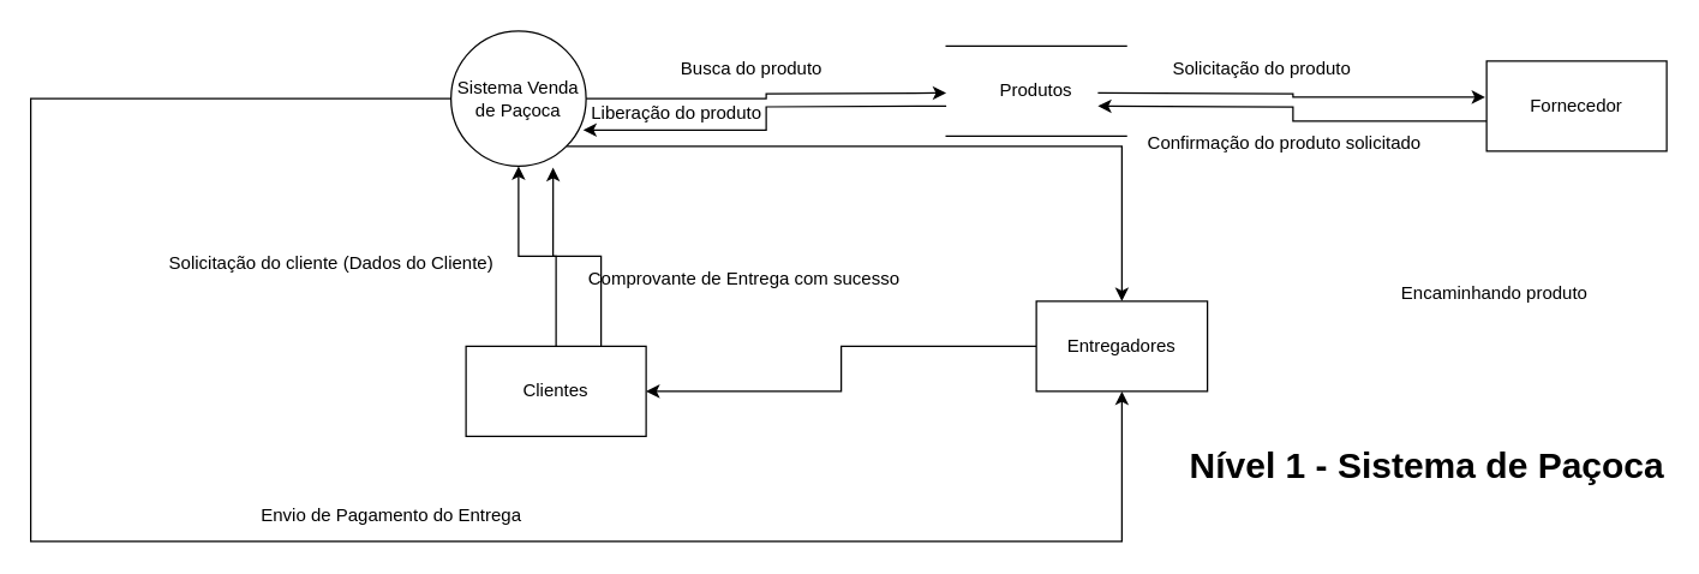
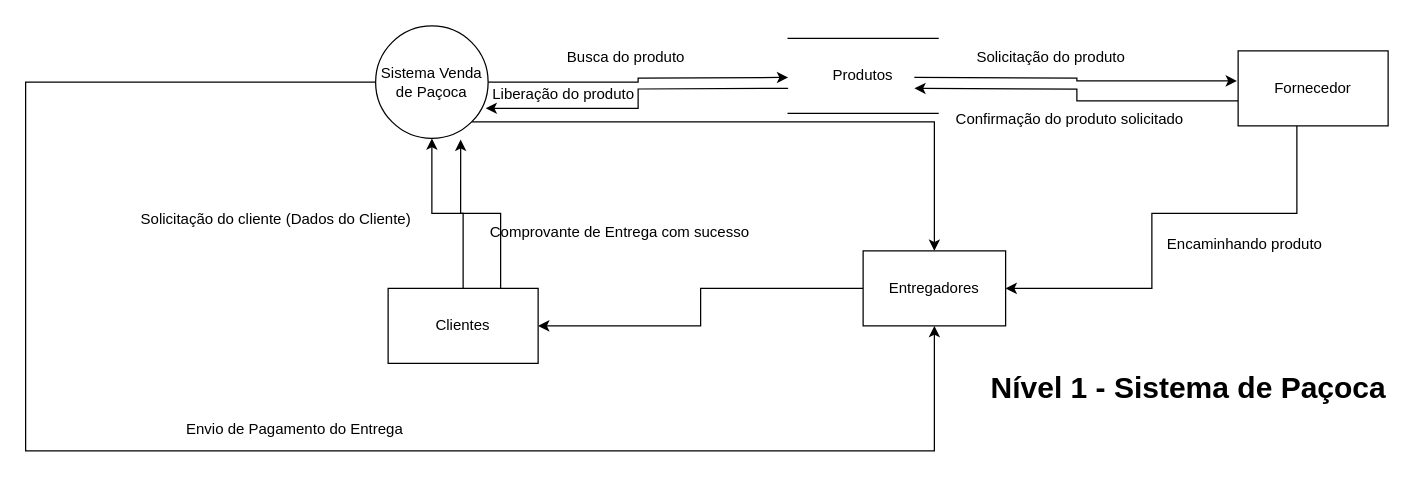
  <mxCell id="0" />
  <mxCell id="1" parent="0" />
  <mxCell id="2" style="edgeStyle=orthogonalEdgeStyle;rounded=0;orthogonalLoop=1;jettySize=auto;html=1;exitX=1;exitY=0.5;exitDx=0;exitDy=0;entryX=0;entryY=0.25;entryDx=0;entryDy=0;" edge="1" parent="1" source="5"><mxGeometry relative="1" as="geometry"><mxPoint x="630" y="61.25" as="targetPoint" /></mxGeometry></mxCell>
  <mxCell id="3" style="edgeStyle=orthogonalEdgeStyle;rounded=0;orthogonalLoop=1;jettySize=auto;html=1;exitX=1;exitY=1;exitDx=0;exitDy=0;" edge="1" parent="1" source="5" target="10"><mxGeometry relative="1" as="geometry" /></mxCell>
  <mxCell id="4" style="edgeStyle=orthogonalEdgeStyle;rounded=0;orthogonalLoop=1;jettySize=auto;html=1;exitX=0;exitY=0.5;exitDx=0;exitDy=0;entryX=0.5;entryY=1;entryDx=0;entryDy=0;" edge="1" parent="1" source="5" target="10"><mxGeometry relative="1" as="geometry"><mxPoint x="20" y="340" as="targetPoint" /><Array as="points"><mxPoint x="20" y="65" /><mxPoint x="20" y="360" /><mxPoint x="747" y="360" /></Array></mxGeometry></mxCell>
  <mxCell id="5" value="Sistema Venda de Paçoca" style="ellipse;whiteSpace=wrap;html=1;aspect=fixed;" vertex="1" parent="1"><mxGeometry x="300" y="20" width="90" height="90" as="geometry" /></mxCell>
+ <mxCell id="6" style="edgeStyle=orthogonalEdgeStyle;rounded=0;orthogonalLoop=1;jettySize=auto;html=1;entryX=1;entryY=0.5;entryDx=0;entryDy=0;" edge="1" parent="1" target="10" source="19"><mxGeometry relative="1" as="geometry"><mxPoint x="1037" y="110" as="sourcePoint" /><Array as="points"><mxPoint x="1037" y="170" /><mxPoint x="921" y="170" /><mxPoint x="921" y="230" /></Array></mxGeometry></mxCell>
  <mxCell id="7" style="edgeStyle=orthogonalEdgeStyle;rounded=0;orthogonalLoop=1;jettySize=auto;html=1;exitX=0;exitY=0.667;exitDx=0;exitDy=0;exitPerimeter=0;" edge="1" parent="1" source="19"><mxGeometry relative="1" as="geometry"><mxPoint x="977" y="80" as="sourcePoint" /><mxPoint x="731" y="70" as="targetPoint" /></mxGeometry></mxCell>
  <mxCell id="8" value="" style="edgeStyle=orthogonalEdgeStyle;rounded=0;orthogonalLoop=1;jettySize=auto;html=1;" edge="1" parent="1" target="5" source="21"><mxGeometry relative="1" as="geometry"><mxPoint x="345" y="210" as="sourcePoint" /></mxGeometry></mxCell>
  <mxCell id="9" style="edgeStyle=orthogonalEdgeStyle;rounded=0;orthogonalLoop=1;jettySize=auto;html=1;exitX=0;exitY=0.5;exitDx=0;exitDy=0;entryX=1;entryY=0.5;entryDx=0;entryDy=0;" edge="1" parent="1" source="10" target="21"><mxGeometry relative="1" as="geometry" /></mxCell>
  <mxCell id="10" value="Entregadores" style="rounded=0;whiteSpace=wrap;html=1;" vertex="1" parent="1"><mxGeometry x="690" y="200" width="114" height="60" as="geometry" /></mxCell>
  <mxCell id="11" style="edgeStyle=orthogonalEdgeStyle;rounded=0;orthogonalLoop=1;jettySize=auto;html=1;exitX=1;exitY=0.25;exitDx=0;exitDy=0;entryX=-0.008;entryY=0.4;entryDx=0;entryDy=0;entryPerimeter=0;" edge="1" parent="1" target="19"><mxGeometry relative="1" as="geometry"><mxPoint x="977" y="65" as="targetPoint" /><mxPoint x="731" y="61.25" as="sourcePoint" /></mxGeometry></mxCell>
  <mxCell id="12" style="edgeStyle=orthogonalEdgeStyle;rounded=0;orthogonalLoop=1;jettySize=auto;html=1;exitX=0;exitY=0.5;exitDx=0;exitDy=0;entryX=0.978;entryY=0.733;entryDx=0;entryDy=0;entryPerimeter=0;" edge="1" parent="1" target="5"><mxGeometry relative="1" as="geometry"><mxPoint x="630" y="70" as="sourcePoint" /></mxGeometry></mxCell>
  <mxCell id="13" value="Busca do produto" style="text;html=1;align=center;verticalAlign=middle;resizable=0;points=[];autosize=1;strokeColor=none;fillColor=none;" vertex="1" parent="1"><mxGeometry x="440" y="30" width="120" height="30" as="geometry" /></mxCell>
  <mxCell id="14" value="Solicitação do produto" style="text;html=1;align=center;verticalAlign=middle;resizable=0;points=[];autosize=1;strokeColor=none;fillColor=none;" vertex="1" parent="1"><mxGeometry x="770" y="30" width="140" height="30" as="geometry" /></mxCell>
  <mxCell id="15" value="Encaminhando produto" style="text;html=1;align=center;verticalAlign=middle;resizable=0;points=[];autosize=1;strokeColor=none;fillColor=none;" vertex="1" parent="1"><mxGeometry x="920" y="180" width="150" height="30" as="geometry" /></mxCell>
  <mxCell id="16" value="Solicitação do cliente (Dados do Cliente)" style="text;html=1;align=center;verticalAlign=middle;resizable=0;points=[];autosize=1;strokeColor=none;fillColor=none;" vertex="1" parent="1"><mxGeometry x="100" y="160" width="240" height="30" as="geometry" /></mxCell>
  <mxCell id="17" value="Confirmação do produto solicitado" style="text;html=1;align=center;verticalAlign=middle;resizable=0;points=[];autosize=1;strokeColor=none;fillColor=none;" vertex="1" parent="1"><mxGeometry x="750" y="80" width="210" height="30" as="geometry" /></mxCell>
  <mxCell id="18" value="Liberação do produto" style="text;html=1;align=center;verticalAlign=middle;resizable=0;points=[];autosize=1;strokeColor=none;fillColor=none;" vertex="1" parent="1"><mxGeometry x="380" y="60" width="140" height="30" as="geometry" /></mxCell>
  <mxCell id="19" value="Fornecedor" style="rounded=0;whiteSpace=wrap;html=1;" vertex="1" parent="1"><mxGeometry x="990" y="40" width="120" height="60" as="geometry" /></mxCell>
  <mxCell id="20" style="edgeStyle=orthogonalEdgeStyle;rounded=0;orthogonalLoop=1;jettySize=auto;html=1;exitX=0.75;exitY=0;exitDx=0;exitDy=0;entryX=0.756;entryY=1.011;entryDx=0;entryDy=0;entryPerimeter=0;" edge="1" parent="1" source="21" target="5"><mxGeometry relative="1" as="geometry" /></mxCell>
  <mxCell id="21" value="Clientes" style="rounded=0;whiteSpace=wrap;html=1;" vertex="1" parent="1"><mxGeometry x="310" y="230" width="120" height="60" as="geometry" /></mxCell>
  <mxCell id="22" value="Produtos" style="shape=partialRectangle;whiteSpace=wrap;html=1;left=0;right=0;fillColor=none;" vertex="1" parent="1"><mxGeometry x="630" y="30" width="120" height="60" as="geometry" /></mxCell>
  <mxCell id="23" value="Comprovante de Entrega com sucesso" style="text;html=1;align=center;verticalAlign=middle;resizable=0;points=[];autosize=1;strokeColor=none;fillColor=none;" vertex="1" parent="1"><mxGeometry x="380" y="170" width="230" height="30" as="geometry" /></mxCell>
- <mxCell id="24" value="Envio de Pagamento do Entrega" style="text;html=1;align=center;verticalAlign=middle;resizable=0;points=[];autosize=1;strokeColor=none;fillColor=none;" vertex="1" parent="1"><mxGeometry x="160" y="328" width="200" height="30" as="geometry" /></mxCell>
+ <mxCell id="24" value="Envio de Pagamento do Entrega" style="text;html=1;align=center;verticalAlign=middle;resizable=0;points=[];autosize=1;strokeColor=none;fillColor=none;" vertex="1" parent="1"><mxGeometry x="135" y="328" width="200" height="30" as="geometry" /></mxCell>
  <mxCell id="25" value="Nível 1 - Sistema de Paçoca" style="text;strokeColor=none;fillColor=none;html=1;fontSize=24;fontStyle=1;verticalAlign=middle;align=center;" vertex="1" parent="1"><mxGeometry x="900" y="290" width="100" height="40" as="geometry" /></mxCell>
